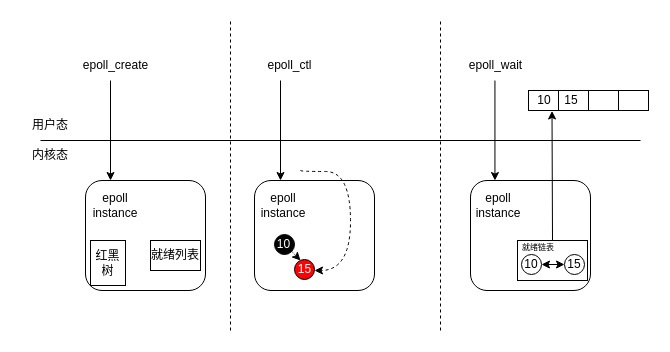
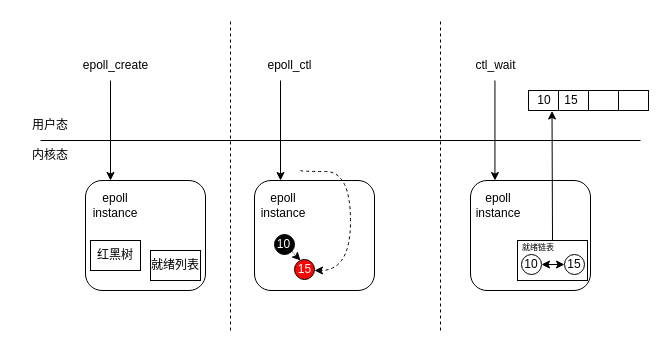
  <mxCell id="0" />
  <mxCell id="1" parent="0" />
  <mxCell id="2" value="" style="rounded=1;whiteSpace=wrap;html=1;" vertex="1" parent="1"><mxGeometry x="254" y="180" width="120" height="110" as="geometry" /></mxCell>
  <mxCell id="3" value="" style="endArrow=none;html=1;rounded=0;" edge="1" parent="1"><mxGeometry width="50" height="50" relative="1" as="geometry"><mxPoint x="40" y="140" as="sourcePoint" /><mxPoint x="640" y="140" as="targetPoint" /></mxGeometry></mxCell>
  <mxCell id="4" value="" style="endArrow=classic;html=1;rounded=0;" edge="1" parent="1"><mxGeometry width="50" height="50" relative="1" as="geometry"><mxPoint x="110" y="80" as="sourcePoint" /><mxPoint x="110" y="180" as="targetPoint" /></mxGeometry></mxCell>
  <mxCell id="5" value="" style="rounded=1;whiteSpace=wrap;html=1;" vertex="1" parent="1"><mxGeometry x="85" y="180" width="120" height="110" as="geometry" /></mxCell>
  <mxCell id="6" value="内核态" style="text;html=1;align=center;verticalAlign=middle;whiteSpace=wrap;rounded=0;" vertex="1" parent="1"><mxGeometry x="20" y="140" width="60" height="30" as="geometry" /></mxCell>
  <mxCell id="7" value="用户态" style="text;html=1;align=center;verticalAlign=middle;whiteSpace=wrap;rounded=0;" vertex="1" parent="1"><mxGeometry x="20" y="110" width="60" height="30" as="geometry" /></mxCell>
  <mxCell id="8" value="epoll_create" style="text;html=1;align=center;verticalAlign=middle;resizable=0;points=[];autosize=1;strokeColor=none;fillColor=none;" vertex="1" parent="1"><mxGeometry x="70" y="50" width="90" height="30" as="geometry" /></mxCell>
  <mxCell id="9" value="epoll instance" style="text;html=1;align=center;verticalAlign=middle;whiteSpace=wrap;rounded=0;" vertex="1" parent="1"><mxGeometry x="85" y="190" width="60" height="30" as="geometry" /></mxCell>
  <mxCell id="10" value="" style="ellipse;whiteSpace=wrap;html=1;aspect=fixed;fillColor=light-dark(#fa0505, #ededed);" vertex="1" parent="1"><mxGeometry x="294" y="259" width="20" height="20" as="geometry" /></mxCell>
  <mxCell id="11" value="" style="ellipse;whiteSpace=wrap;html=1;aspect=fixed;fillColor=light-dark(#030303, #ededed);" vertex="1" parent="1"><mxGeometry x="274" y="234" width="20" height="20" as="geometry" /></mxCell>
  <mxCell id="12" value="" style="endArrow=none;html=1;rounded=0;dashed=1;" edge="1" parent="1"><mxGeometry width="50" height="50" relative="1" as="geometry"><mxPoint x="230" y="330" as="sourcePoint" /><mxPoint x="230" y="20" as="targetPoint" /></mxGeometry></mxCell>
- <mxCell id="13" value="红黑树" style="rounded=0;whiteSpace=wrap;html=1;" vertex="1" parent="1"><mxGeometry x="90" y="240" width="35" height="45" as="geometry" /></mxCell>
- <mxCell id="14" value="就绪列表" style="rounded=0;whiteSpace=wrap;html=1;" vertex="1" parent="1"><mxGeometry x="150" y="240" width="50" height="30" as="geometry" /></mxCell>
+ <mxCell id="13" value="红黑树" style="rounded=0;whiteSpace=wrap;html=1;" vertex="1" parent="1"><mxGeometry x="90" y="240" width="50" height="30" as="geometry" /></mxCell>
+ <mxCell id="14" value="就绪列表" style="rounded=0;whiteSpace=wrap;html=1;" vertex="1" parent="1"><mxGeometry x="150" y="250" width="50" height="30" as="geometry" /></mxCell>
  <mxCell id="15" value="" style="endArrow=classic;html=1;rounded=0;" edge="1" parent="1"><mxGeometry width="50" height="50" relative="1" as="geometry"><mxPoint x="280" y="80" as="sourcePoint" /><mxPoint x="280" y="180" as="targetPoint" /></mxGeometry></mxCell>
  <mxCell id="16" value="epoll_ctl" style="text;html=1;align=center;verticalAlign=middle;resizable=0;points=[];autosize=1;strokeColor=none;fillColor=none;" vertex="1" parent="1"><mxGeometry x="254" y="50" width="70" height="30" as="geometry" /></mxCell>
  <mxCell id="17" value="epoll instance" style="text;html=1;align=center;verticalAlign=middle;whiteSpace=wrap;rounded=0;" vertex="1" parent="1"><mxGeometry x="253" y="190" width="60" height="30" as="geometry" /></mxCell>
  <mxCell id="18" value="&lt;font style=&quot;color: rgb(255, 255, 255);&quot;&gt;10&lt;/font&gt;" style="text;html=1;align=center;verticalAlign=middle;resizable=0;points=[];autosize=1;strokeColor=none;fillColor=none;" vertex="1" parent="1"><mxGeometry x="263" y="229" width="40" height="30" as="geometry" /></mxCell>
  <mxCell id="19" value="" style="endArrow=classic;html=1;rounded=0;edgeStyle=orthogonalEdgeStyle;curved=1;entryX=0.75;entryY=0.533;entryDx=0;entryDy=0;entryPerimeter=0;dashed=1;" edge="1" parent="1" target="20"><mxGeometry width="50" height="50" relative="1" as="geometry"><mxPoint x="300" y="170" as="sourcePoint" /><mxPoint x="430" y="260" as="targetPoint" /><Array as="points"><mxPoint x="350" y="171" /><mxPoint x="350" y="270" /></Array></mxGeometry></mxCell>
  <mxCell id="20" value="&lt;font style=&quot;color: rgb(255, 255, 255);&quot;&gt;15&lt;/font&gt;" style="text;html=1;align=center;verticalAlign=middle;resizable=0;points=[];autosize=1;strokeColor=none;fillColor=none;" vertex="1" parent="1"><mxGeometry x="284" y="254" width="40" height="30" as="geometry" /></mxCell>
  <mxCell id="21" value="" style="endArrow=classic;html=1;rounded=0;exitX=0.172;exitY=-0.115;exitDx=0;exitDy=0;exitPerimeter=0;dashed=1;dashPattern=1 1;" edge="1" parent="1" source="20"><mxGeometry width="50" height="50" relative="1" as="geometry"><mxPoint x="320" y="440" as="sourcePoint" /><mxPoint x="300" y="260" as="targetPoint" /></mxGeometry></mxCell>
  <mxCell id="22" value="" style="endArrow=none;html=1;rounded=0;dashed=1;" edge="1" parent="1"><mxGeometry width="50" height="50" relative="1" as="geometry"><mxPoint x="440" y="330" as="sourcePoint" /><mxPoint x="440" y="20" as="targetPoint" /></mxGeometry></mxCell>
- <mxCell id="23" value="epoll_wait" style="text;html=1;align=center;verticalAlign=middle;resizable=0;points=[];autosize=1;strokeColor=none;fillColor=none;" vertex="1" parent="1"><mxGeometry x="455" y="50" width="80" height="30" as="geometry" /></mxCell>
+ <mxCell id="23" value="ctl_wait" style="text;html=1;align=center;verticalAlign=middle;resizable=0;points=[];autosize=1;strokeColor=none;fillColor=none;" vertex="1" parent="1"><mxGeometry x="455" y="50" width="80" height="30" as="geometry" /></mxCell>
  <mxCell id="24" value="" style="rounded=1;whiteSpace=wrap;html=1;" vertex="1" parent="1"><mxGeometry x="470" y="180" width="120" height="110" as="geometry" /></mxCell>
  <mxCell id="25" value="epoll instance" style="text;html=1;align=center;verticalAlign=middle;whiteSpace=wrap;rounded=0;" vertex="1" parent="1"><mxGeometry x="468" y="190" width="60" height="30" as="geometry" /></mxCell>
  <mxCell id="26" value="" style="endArrow=classic;html=1;rounded=0;" edge="1" parent="1"><mxGeometry width="50" height="50" relative="1" as="geometry"><mxPoint x="494.44" y="80" as="sourcePoint" /><mxPoint x="494.44" y="180" as="targetPoint" /></mxGeometry></mxCell>
  <mxCell id="27" value="" style="endArrow=classic;html=1;rounded=0;exitX=0.5;exitY=0;exitDx=0;exitDy=0;entryX=0.196;entryY=1.024;entryDx=0;entryDy=0;entryPerimeter=0;" edge="1" parent="1" source="28" target="33"><mxGeometry width="50" height="50" relative="1" as="geometry"><mxPoint x="690" y="270" as="sourcePoint" /><mxPoint x="550" y="110" as="targetPoint" /></mxGeometry></mxCell>
  <mxCell id="28" value="" style="rounded=0;whiteSpace=wrap;html=1;" vertex="1" parent="1"><mxGeometry x="517" y="240" width="70" height="40" as="geometry" /></mxCell>
  <mxCell id="29" value="" style="endArrow=classic;html=1;rounded=0;exitX=1;exitY=0.5;exitDx=0;exitDy=0;entryX=0;entryY=0.5;entryDx=0;entryDy=0;endFill=1;startArrow=classic;startFill=1;" edge="1" parent="1" source="30" target="31"><mxGeometry width="50" height="50" relative="1" as="geometry"><mxPoint x="560" y="370" as="sourcePoint" /><mxPoint x="610" y="320" as="targetPoint" /></mxGeometry></mxCell>
  <mxCell id="30" value="10" style="ellipse;whiteSpace=wrap;html=1;aspect=fixed;" vertex="1" parent="1"><mxGeometry x="521" y="254" width="20" height="20" as="geometry" /></mxCell>
  <mxCell id="31" value="15" style="ellipse;whiteSpace=wrap;html=1;aspect=fixed;" vertex="1" parent="1"><mxGeometry x="564" y="254" width="20" height="20" as="geometry" /></mxCell>
  <mxCell id="32" value="&lt;font style=&quot;font-size: 8px;&quot;&gt;就绪链表&lt;/font&gt;" style="text;html=1;align=center;verticalAlign=middle;whiteSpace=wrap;rounded=0;" vertex="1" parent="1"><mxGeometry x="508" y="231" width="60" height="30" as="geometry" /></mxCell>
  <mxCell id="33" value="" style="rounded=0;whiteSpace=wrap;html=1;" vertex="1" parent="1"><mxGeometry x="528" y="90" width="120" height="20" as="geometry" /></mxCell>
  <mxCell id="34" value="" style="endArrow=none;html=1;rounded=0;entryX=0.25;entryY=0;entryDx=0;entryDy=0;" edge="1" parent="1" target="33"><mxGeometry width="50" height="50" relative="1" as="geometry"><mxPoint x="558" y="110" as="sourcePoint" /><mxPoint x="558" y="120" as="targetPoint" /></mxGeometry></mxCell>
  <mxCell id="35" value="" style="endArrow=none;html=1;rounded=0;exitX=0.5;exitY=0;exitDx=0;exitDy=0;" edge="1" parent="1" source="33"><mxGeometry width="50" height="50" relative="1" as="geometry"><mxPoint x="538" y="160" as="sourcePoint" /><mxPoint x="588" y="110" as="targetPoint" /></mxGeometry></mxCell>
  <mxCell id="36" value="" style="endArrow=none;html=1;rounded=0;entryX=0.75;entryY=1;entryDx=0;entryDy=0;exitX=0.75;exitY=0;exitDx=0;exitDy=0;" edge="1" parent="1" source="33" target="33"><mxGeometry width="50" height="50" relative="1" as="geometry"><mxPoint x="558" y="160" as="sourcePoint" /><mxPoint x="608" y="110" as="targetPoint" /></mxGeometry></mxCell>
  <mxCell id="37" value="10" style="text;html=1;align=center;verticalAlign=middle;whiteSpace=wrap;rounded=0;" vertex="1" parent="1"><mxGeometry x="514" y="85" width="60" height="30" as="geometry" /></mxCell>
  <mxCell id="38" value="15" style="text;html=1;align=center;verticalAlign=middle;whiteSpace=wrap;rounded=0;" vertex="1" parent="1"><mxGeometry x="541" y="85" width="60" height="30" as="geometry" /></mxCell>
